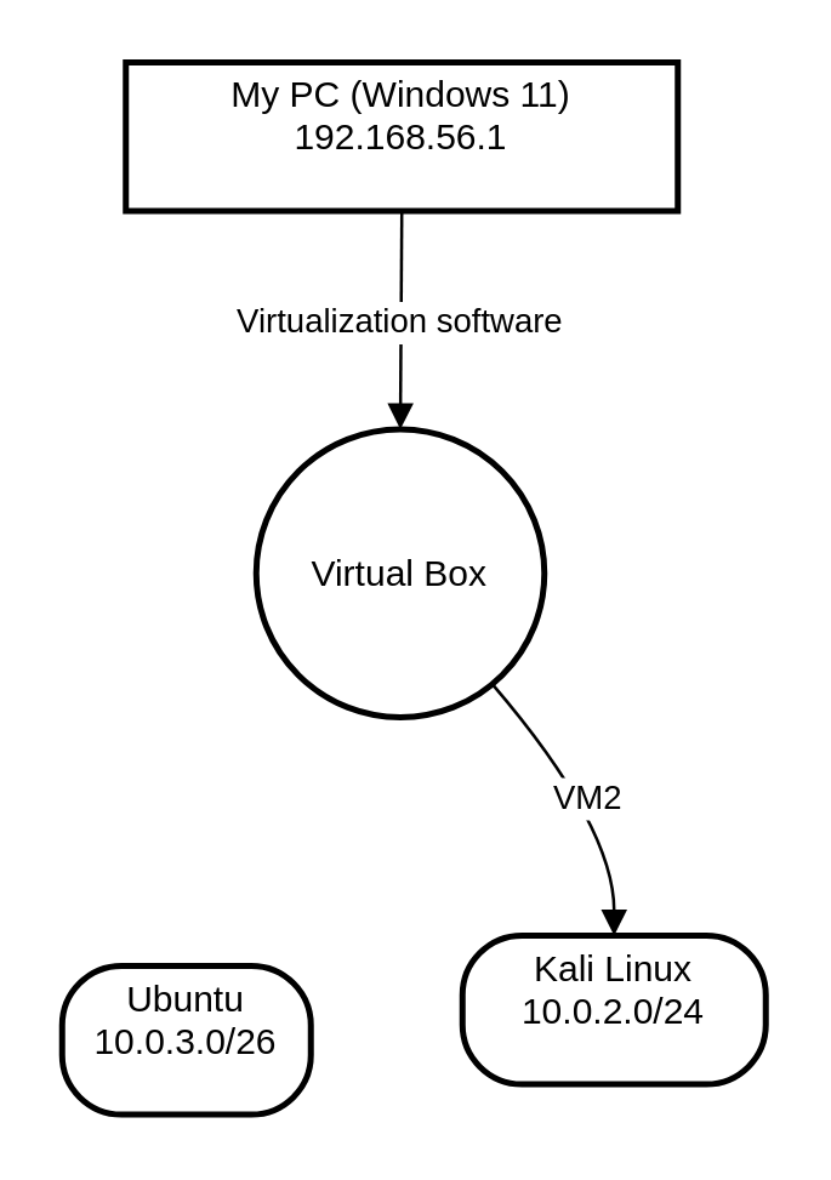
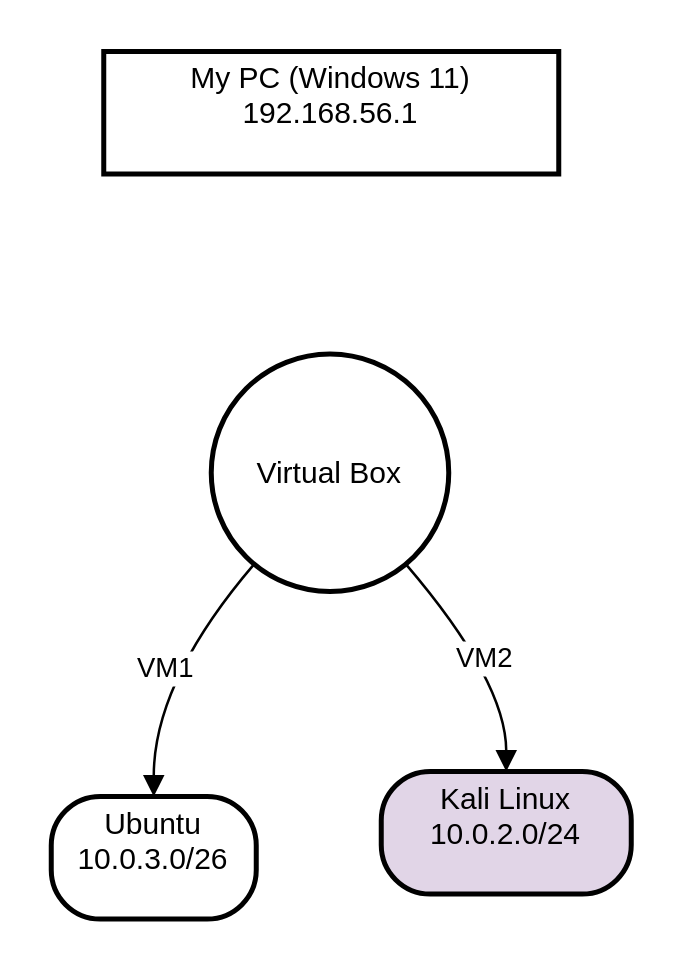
  <mxCell id="0" />
  <mxCell id="1" parent="0" />
  <mxCell id="2" value="My PC (Windows 11)&#10;192.168.56.1&#10;" style="whiteSpace=wrap;strokeWidth=2;" parent="1" vertex="1"><mxGeometry x="41" y="20" width="182" height="49" as="geometry" /></mxCell>
  <mxCell id="3" value="Virtual Box" style="ellipse;aspect=fixed;strokeWidth=2;whiteSpace=wrap;" parent="1" vertex="1"><mxGeometry x="84" y="141" width="95" height="95" as="geometry" /></mxCell>
  <mxCell id="4" value="Ubuntu&#10;10.0.3.0/26&#10;" style="rounded=1;arcSize=40;strokeWidth=2" parent="1" vertex="1"><mxGeometry x="20" y="318" width="82" height="49" as="geometry" /></mxCell>
- <mxCell id="5" value="Kali Linux&#10;10.0.2.0/24&#10;" style="rounded=1;arcSize=40;strokeWidth=2" parent="1" vertex="1"><mxGeometry x="152" y="308" width="100" height="49" as="geometry" /></mxCell>
- <mxCell id="6" value="Virtualization software" style="curved=1;startArrow=none;endArrow=block;exitX=0.5;exitY=0.99;entryX=0.5;entryY=0;" parent="1" source="2" target="3" edge="1"><mxGeometry relative="1" as="geometry"><Array as="points" /></mxGeometry></mxCell>
+ <mxCell id="5" value="Kali Linux&#10;10.0.2.0/24&#10;" style="rounded=1;arcSize=40;strokeWidth=2;fillColor=#e1d5e7;" parent="1" vertex="1"><mxGeometry x="152" y="308" width="100" height="49" as="geometry" /></mxCell>
+ <mxCell id="7" value="VM1" style="curved=1;startArrow=none;endArrow=block;exitX=0.08;exitY=1;entryX=0.5;entryY=0;" parent="1" source="3" target="4" edge="1"><mxGeometry relative="1" as="geometry"><Array as="points"><mxPoint x="61" y="272" /></Array></mxGeometry></mxCell>
  <mxCell id="8" value="VM2" style="curved=1;startArrow=none;endArrow=block;exitX=0.92;exitY=1;entryX=0.5;entryY=0;" parent="1" source="3" target="5" edge="1"><mxGeometry relative="1" as="geometry"><Array as="points"><mxPoint x="202" y="272" /></Array></mxGeometry></mxCell>
